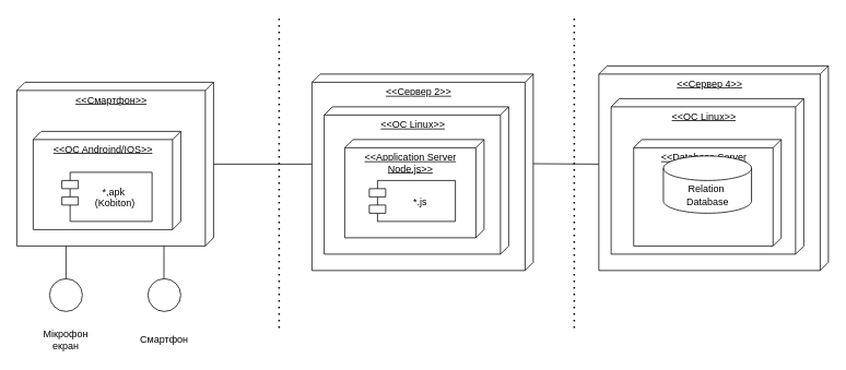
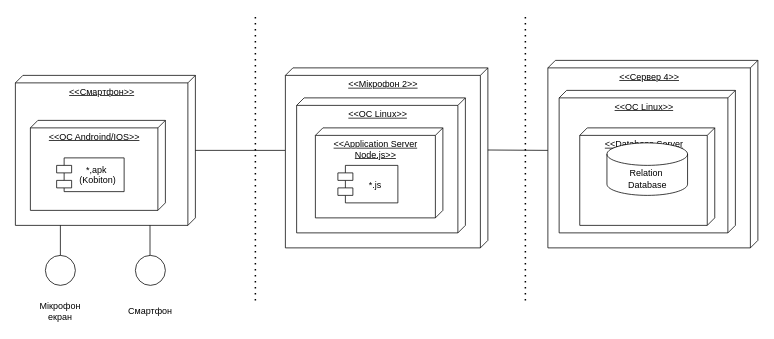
  <mxCell id="0" />
  <mxCell id="1" parent="0" />
  <mxCell id="2" value="&amp;lt;&amp;lt;Смартфон&amp;gt;&amp;gt;" style="verticalAlign=top;align=center;spacingTop=8;spacingLeft=2;spacingRight=12;shape=cube;size=10;direction=south;fontStyle=4;html=1;" vertex="1" parent="1"><mxGeometry x="20" y="100" width="240" height="200" as="geometry" /></mxCell>
  <mxCell id="3" value="&amp;lt;&amp;lt;OC Androind/IOS&amp;gt;&amp;gt;" style="verticalAlign=top;align=center;spacingTop=8;spacingLeft=2;spacingRight=12;shape=cube;size=10;direction=south;fontStyle=4;html=1;" vertex="1" parent="1"><mxGeometry x="40" y="160" width="180" height="120" as="geometry" /></mxCell>
- <mxCell id="4" value="*,apk &#10;(Kobiton)" style="shape=module;align=left;spacingLeft=20;align=center;verticalAlign=middle;" vertex="1" parent="1"><mxGeometry x="75" y="210" width="110" height="60" as="geometry" /></mxCell>
+ <mxCell id="4" value="*,apk &#10;(Kobiton)" style="shape=module;align=left;spacingLeft=20;align=center;verticalAlign=middle;" vertex="1" parent="1"><mxGeometry x="75" y="210" width="90" height="45" as="geometry" /></mxCell>
  <mxCell id="5" value="" style="ellipse;whiteSpace=wrap;html=1;aspect=fixed;" vertex="1" parent="1"><mxGeometry x="60" y="340" width="40" height="40" as="geometry" /></mxCell>
  <mxCell id="6" value="" style="ellipse;whiteSpace=wrap;html=1;aspect=fixed;" vertex="1" parent="1"><mxGeometry x="180" y="340" width="40" height="40" as="geometry" /></mxCell>
  <mxCell id="7" value="" style="endArrow=none;html=1;rounded=0;" edge="1" parent="1"><mxGeometry width="50" height="50" relative="1" as="geometry"><mxPoint x="80" y="340" as="sourcePoint" /><mxPoint x="80" y="300" as="targetPoint" /></mxGeometry></mxCell>
  <mxCell id="8" value="" style="endArrow=none;html=1;rounded=0;" edge="1" parent="1"><mxGeometry width="50" height="50" relative="1" as="geometry"><mxPoint x="199.5" y="340" as="sourcePoint" /><mxPoint x="199.5" y="300" as="targetPoint" /></mxGeometry></mxCell>
  <mxCell id="9" value="Смартфон" style="text;html=1;strokeColor=none;fillColor=none;align=center;verticalAlign=middle;whiteSpace=wrap;rounded=0;" vertex="1" parent="1"><mxGeometry x="170" y="400" width="60" height="30" as="geometry" /></mxCell>
  <mxCell id="10" value="Мікрофон екран" style="text;html=1;strokeColor=none;fillColor=none;align=center;verticalAlign=middle;whiteSpace=wrap;rounded=0;" vertex="1" parent="1"><mxGeometry x="50" y="400" width="60" height="30" as="geometry" /></mxCell>
  <mxCell id="11" value="" style="endArrow=none;html=1;rounded=0;" edge="1" parent="1"><mxGeometry width="50" height="50" relative="1" as="geometry"><mxPoint x="260" y="200" as="sourcePoint" /><mxPoint x="380" y="200" as="targetPoint" /></mxGeometry></mxCell>
  <mxCell id="12" value="" style="endArrow=none;dashed=1;html=1;dashPattern=1 3;strokeWidth=2;rounded=0;" edge="1" parent="1"><mxGeometry width="50" height="50" relative="1" as="geometry"><mxPoint x="340" y="400" as="sourcePoint" /><mxPoint x="340" y="20" as="targetPoint" /></mxGeometry></mxCell>
- <mxCell id="13" value="&amp;lt;&amp;lt;Cервер 2&amp;gt;&amp;gt;" style="verticalAlign=top;align=center;spacingTop=8;spacingLeft=2;spacingRight=12;shape=cube;size=10;direction=south;fontStyle=4;html=1;" vertex="1" parent="1"><mxGeometry x="380" y="90" width="270" height="240" as="geometry" /></mxCell>
+ <mxCell id="13" value="&amp;lt;&amp;lt;Мікрофон 2&amp;gt;&amp;gt;" style="verticalAlign=top;align=center;spacingTop=8;spacingLeft=2;spacingRight=12;shape=cube;size=10;direction=south;fontStyle=4;html=1;" vertex="1" parent="1"><mxGeometry x="380" y="90" width="270" height="240" as="geometry" /></mxCell>
  <mxCell id="14" value="&amp;lt;&amp;lt;OC Linux&amp;gt;&amp;gt;" style="verticalAlign=top;align=center;spacingTop=8;spacingLeft=2;spacingRight=12;shape=cube;size=10;direction=south;fontStyle=4;html=1;" vertex="1" parent="1"><mxGeometry x="395" y="130" width="225" height="180" as="geometry" /></mxCell>
  <mxCell id="15" value="&amp;lt;&amp;lt;Application Server &lt;br&gt;Node.js&amp;gt;&amp;gt;" style="verticalAlign=top;align=center;spacingTop=8;spacingLeft=2;spacingRight=12;shape=cube;size=10;direction=south;fontStyle=4;html=1;" vertex="1" parent="1"><mxGeometry x="420" y="170" width="170" height="120" as="geometry" /></mxCell>
- <mxCell id="16" value="*.js" style="shape=module;align=left;spacingLeft=20;align=center;verticalAlign=middle;" vertex="1" parent="1"><mxGeometry x="450" y="220" width="105" height="50" as="geometry" /></mxCell>
+ <mxCell id="16" value="*.js" style="shape=module;align=left;spacingLeft=20;align=center;verticalAlign=middle;" vertex="1" parent="1"><mxGeometry x="450" y="220" width="80" height="50" as="geometry" /></mxCell>
  <mxCell id="17" value="" style="endArrow=none;html=1;rounded=0;" edge="1" parent="1"><mxGeometry width="50" height="50" relative="1" as="geometry"><mxPoint x="650" y="199.5" as="sourcePoint" /><mxPoint x="730" y="200" as="targetPoint" /></mxGeometry></mxCell>
  <mxCell id="18" value="" style="endArrow=none;dashed=1;html=1;dashPattern=1 3;strokeWidth=2;rounded=0;" edge="1" parent="1"><mxGeometry width="50" height="50" relative="1" as="geometry"><mxPoint x="700" y="400" as="sourcePoint" /><mxPoint x="700" y="20" as="targetPoint" /></mxGeometry></mxCell>
  <mxCell id="19" value="&amp;lt;&amp;lt;Cервер 4&amp;gt;&amp;gt;" style="verticalAlign=top;align=center;spacingTop=8;spacingLeft=2;spacingRight=12;shape=cube;size=10;direction=south;fontStyle=4;html=1;" vertex="1" parent="1"><mxGeometry x="730" y="80" width="280" height="250" as="geometry" /></mxCell>
  <mxCell id="20" value="&amp;lt;&amp;lt;OC Linux&amp;gt;&amp;gt;" style="verticalAlign=top;align=center;spacingTop=8;spacingLeft=2;spacingRight=12;shape=cube;size=10;direction=south;fontStyle=4;html=1;" vertex="1" parent="1"><mxGeometry x="745" y="120" width="235" height="190" as="geometry" /></mxCell>
  <mxCell id="21" value="&amp;lt;&amp;lt;Database Server&lt;br&gt;Maria DB&amp;gt;&amp;gt;" style="verticalAlign=top;align=center;spacingTop=8;spacingLeft=2;spacingRight=12;shape=cube;size=10;direction=south;fontStyle=4;html=1;" vertex="1" parent="1"><mxGeometry x="772.5" y="170" width="180" height="130" as="geometry" /></mxCell>
  <mxCell id="22" value="Relation&amp;nbsp;&lt;br&gt;Database" style="shape=cylinder3;whiteSpace=wrap;html=1;boundedLbl=1;backgroundOutline=1;size=15;points=[[0,0.25,0,0,0],[0,0.38,0,0,0],[0,0.5,0,0,0],[0,0.63,0,0,0],[0,0.75,0,0,0],[0.14,0.07,0,0,0],[0.14,0.93,0,0,0],[0.5,0,0,0,0],[0.5,0.5,0,0,0],[0.5,1,0,0,0],[0.58,0.04,0,0,0],[0.86,0.07,0,0,0],[0.86,0.93,0,0,0],[1,0.25,0,0,0],[1,0.5,0,0,0],[1,0.63,0,0,0],[1,0.75,0,0,0]];" vertex="1" parent="1"><mxGeometry x="808.75" y="190" width="107.5" height="70" as="geometry" /></mxCell>
